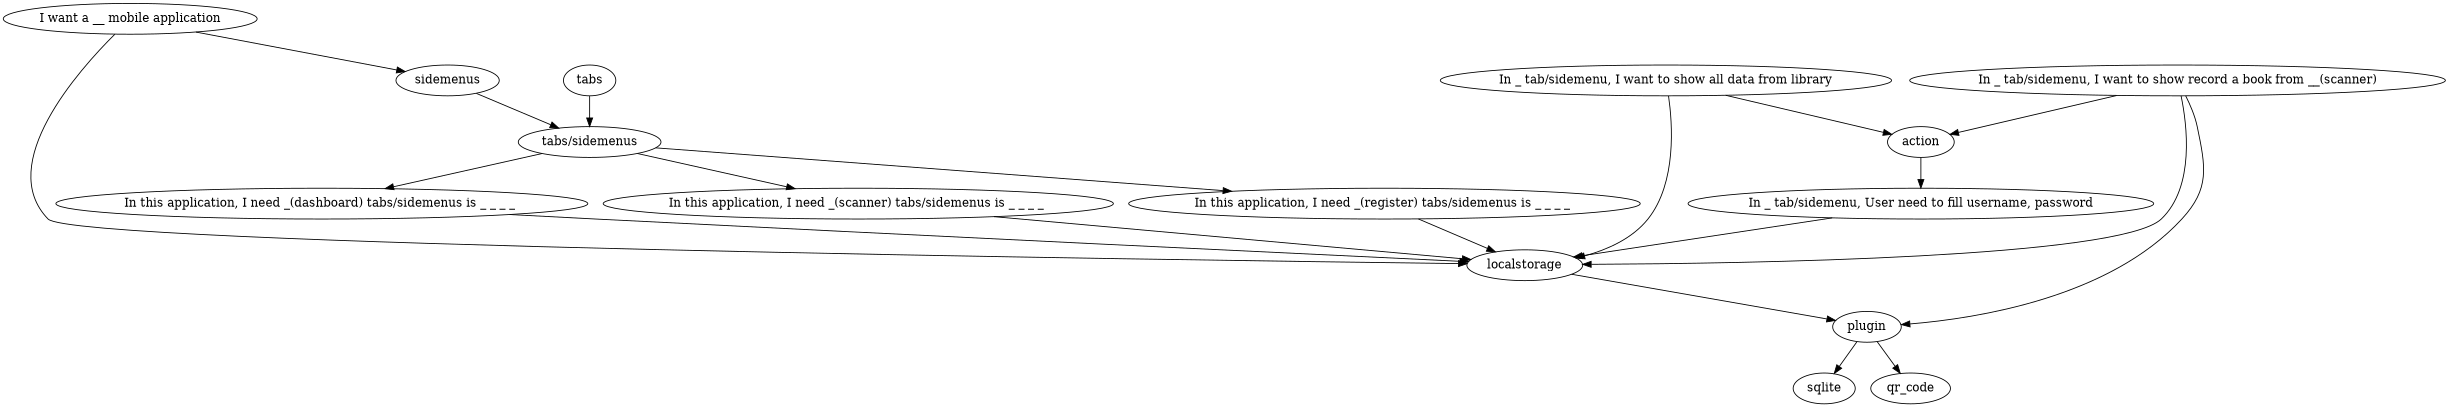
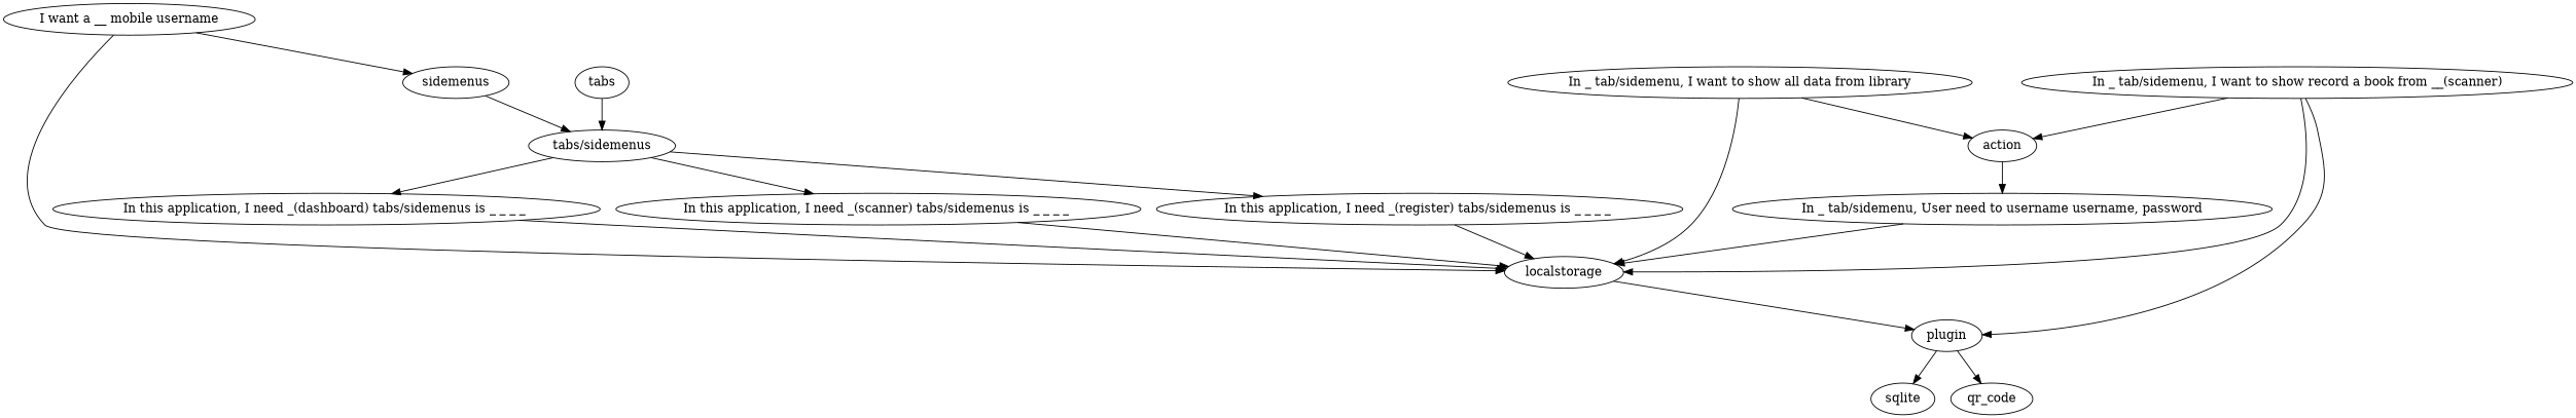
  digraph {
    rankdir=TB
-   "I want a __ mobile application"
+   "I want a __ mobile application" [label="I want a __ mobile username"]
    sidemenus
    localstorage
    tabs
    "tabs/sidemenus"
    "In this application, I need _(dashboard) tabs/sidemenus is _ _ _ _ "
    "In this application, I need _(scanner) tabs/sidemenus is _ _ _ _ "
    "In this application, I need _(register) tabs/sidemenus is _ _ _ _ "
    plugin
    "In _ tab/sidemenu, I want to show all data from library"
    action
-   "In _ tab/sidemenu, User need to fill username, password"
+   "In _ tab/sidemenu, User need to fill username, password" [label="In _ tab/sidemenu, User need to username username, password"]
    sqlite
    qr_code
    "In _ tab/sidemenu, I want to show record a book from __(scanner)"
    "I want a __ mobile application" -> sidemenus
    "I want a __ mobile application" -> localstorage
    sidemenus -> "tabs/sidemenus"
    localstorage -> plugin
    tabs -> "tabs/sidemenus"
    "tabs/sidemenus" -> "In this application, I need _(dashboard) tabs/sidemenus is _ _ _ _ "
    "tabs/sidemenus" -> "In this application, I need _(scanner) tabs/sidemenus is _ _ _ _ "
    "tabs/sidemenus" -> "In this application, I need _(register) tabs/sidemenus is _ _ _ _ "
    "In this application, I need _(dashboard) tabs/sidemenus is _ _ _ _ " -> localstorage
    "In this application, I need _(scanner) tabs/sidemenus is _ _ _ _ " -> localstorage
    "In this application, I need _(register) tabs/sidemenus is _ _ _ _ " -> localstorage
    plugin -> sqlite
    plugin -> qr_code
    "In _ tab/sidemenu, I want to show all data from library" -> localstorage
    "In _ tab/sidemenu, I want to show all data from library" -> action
    action -> "In _ tab/sidemenu, User need to fill username, password"
    "In _ tab/sidemenu, User need to fill username, password" -> localstorage
    "In _ tab/sidemenu, I want to show record a book from __(scanner)" -> localstorage
    "In _ tab/sidemenu, I want to show record a book from __(scanner)" -> plugin
    "In _ tab/sidemenu, I want to show record a book from __(scanner)" -> action
  }
